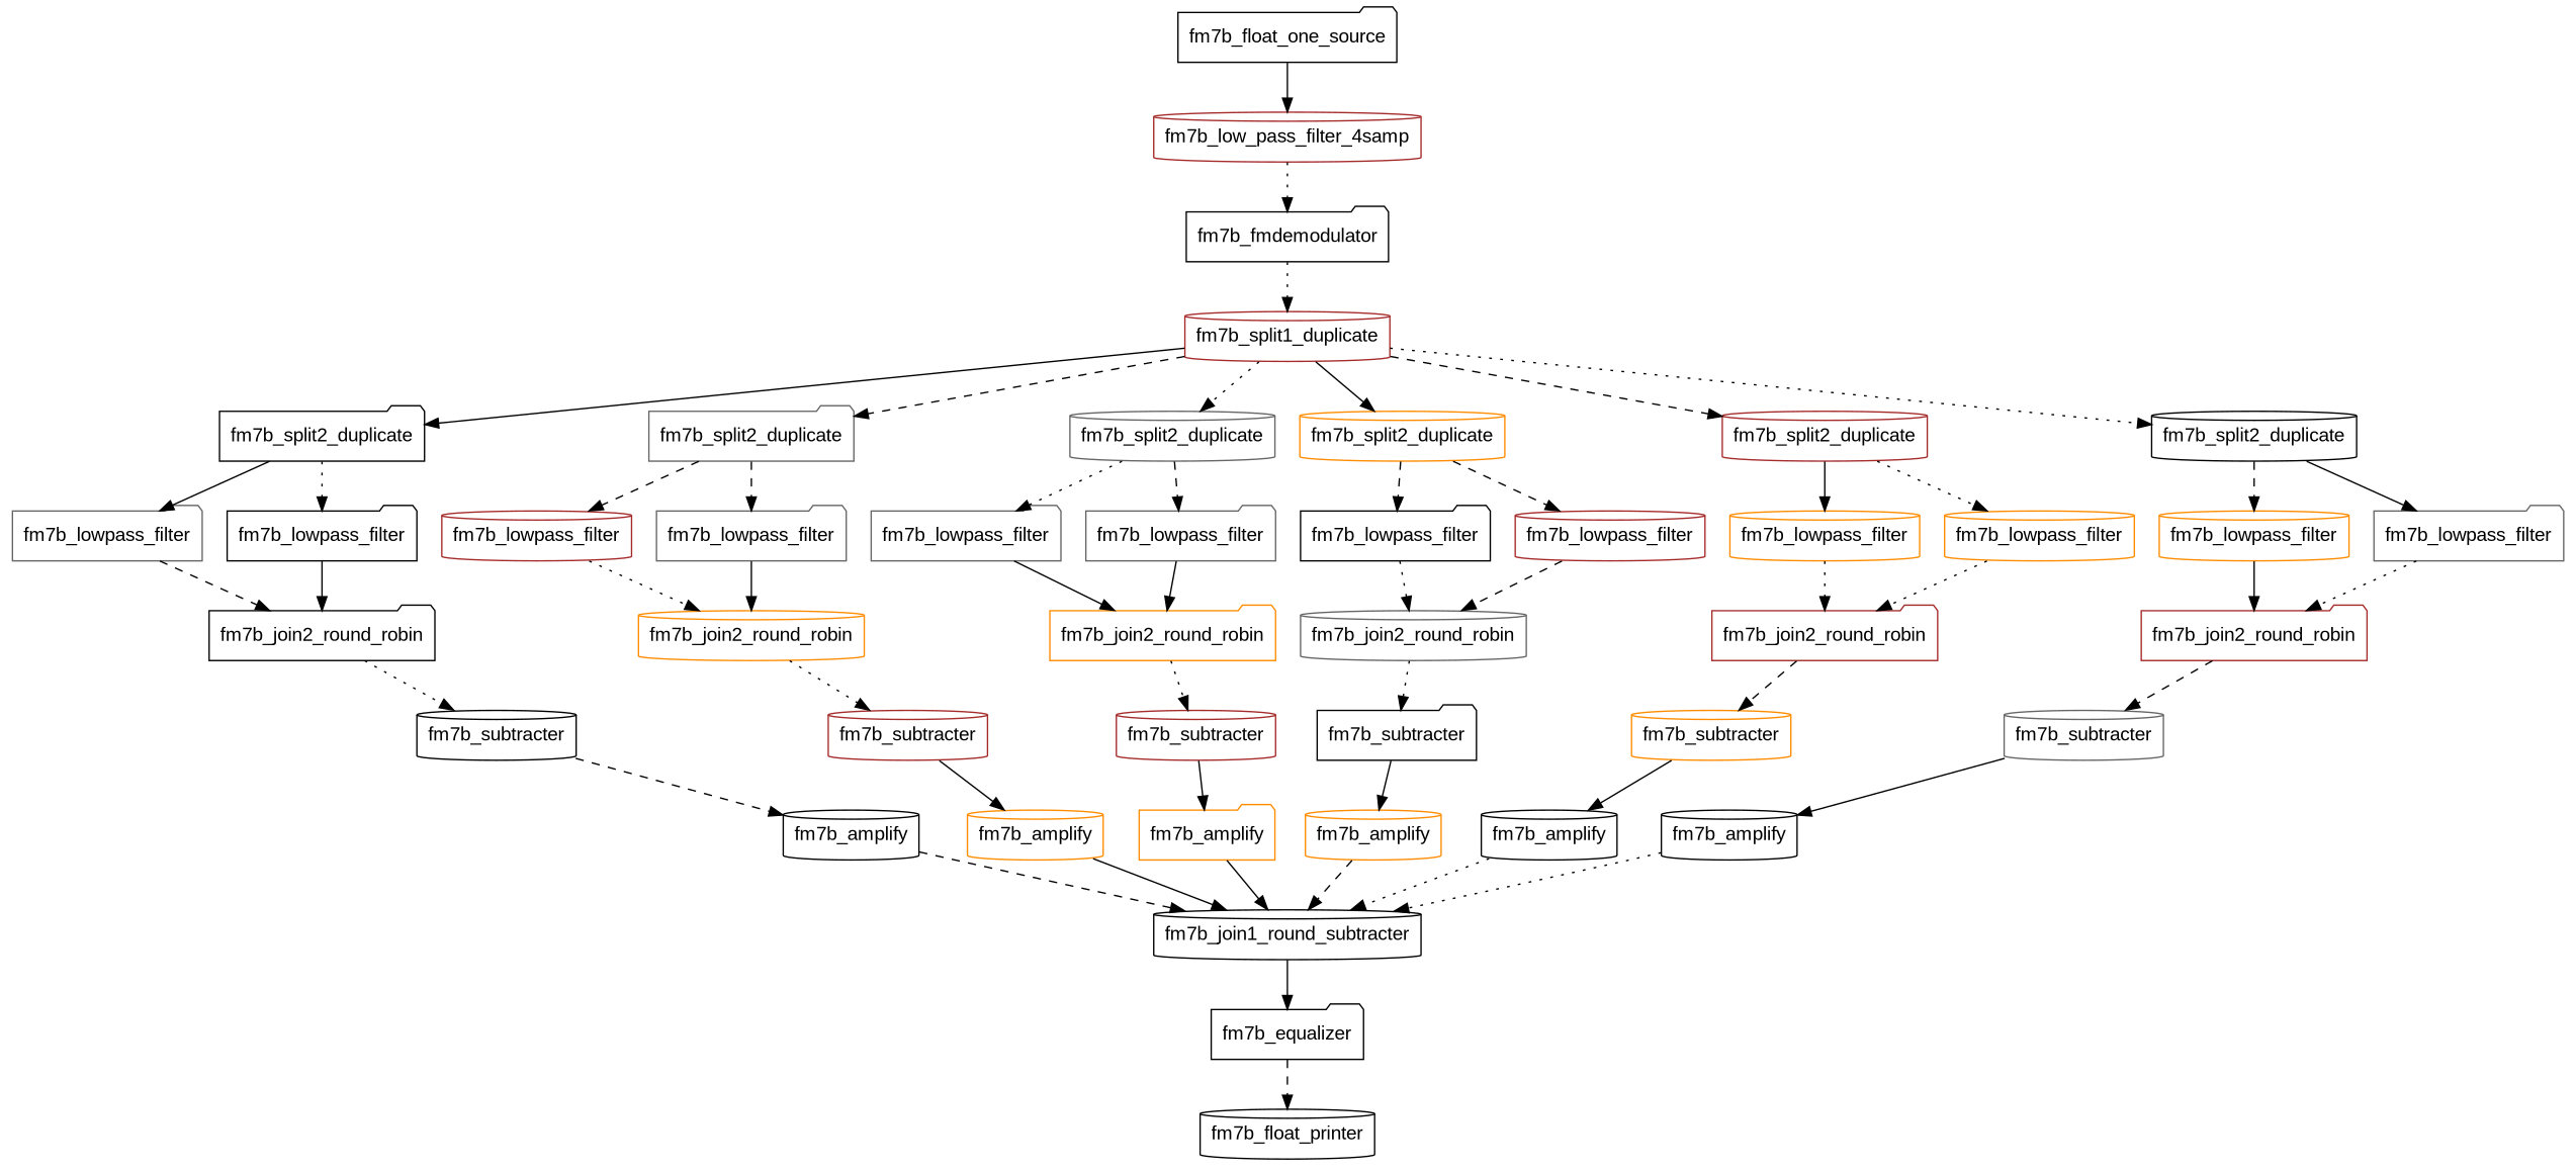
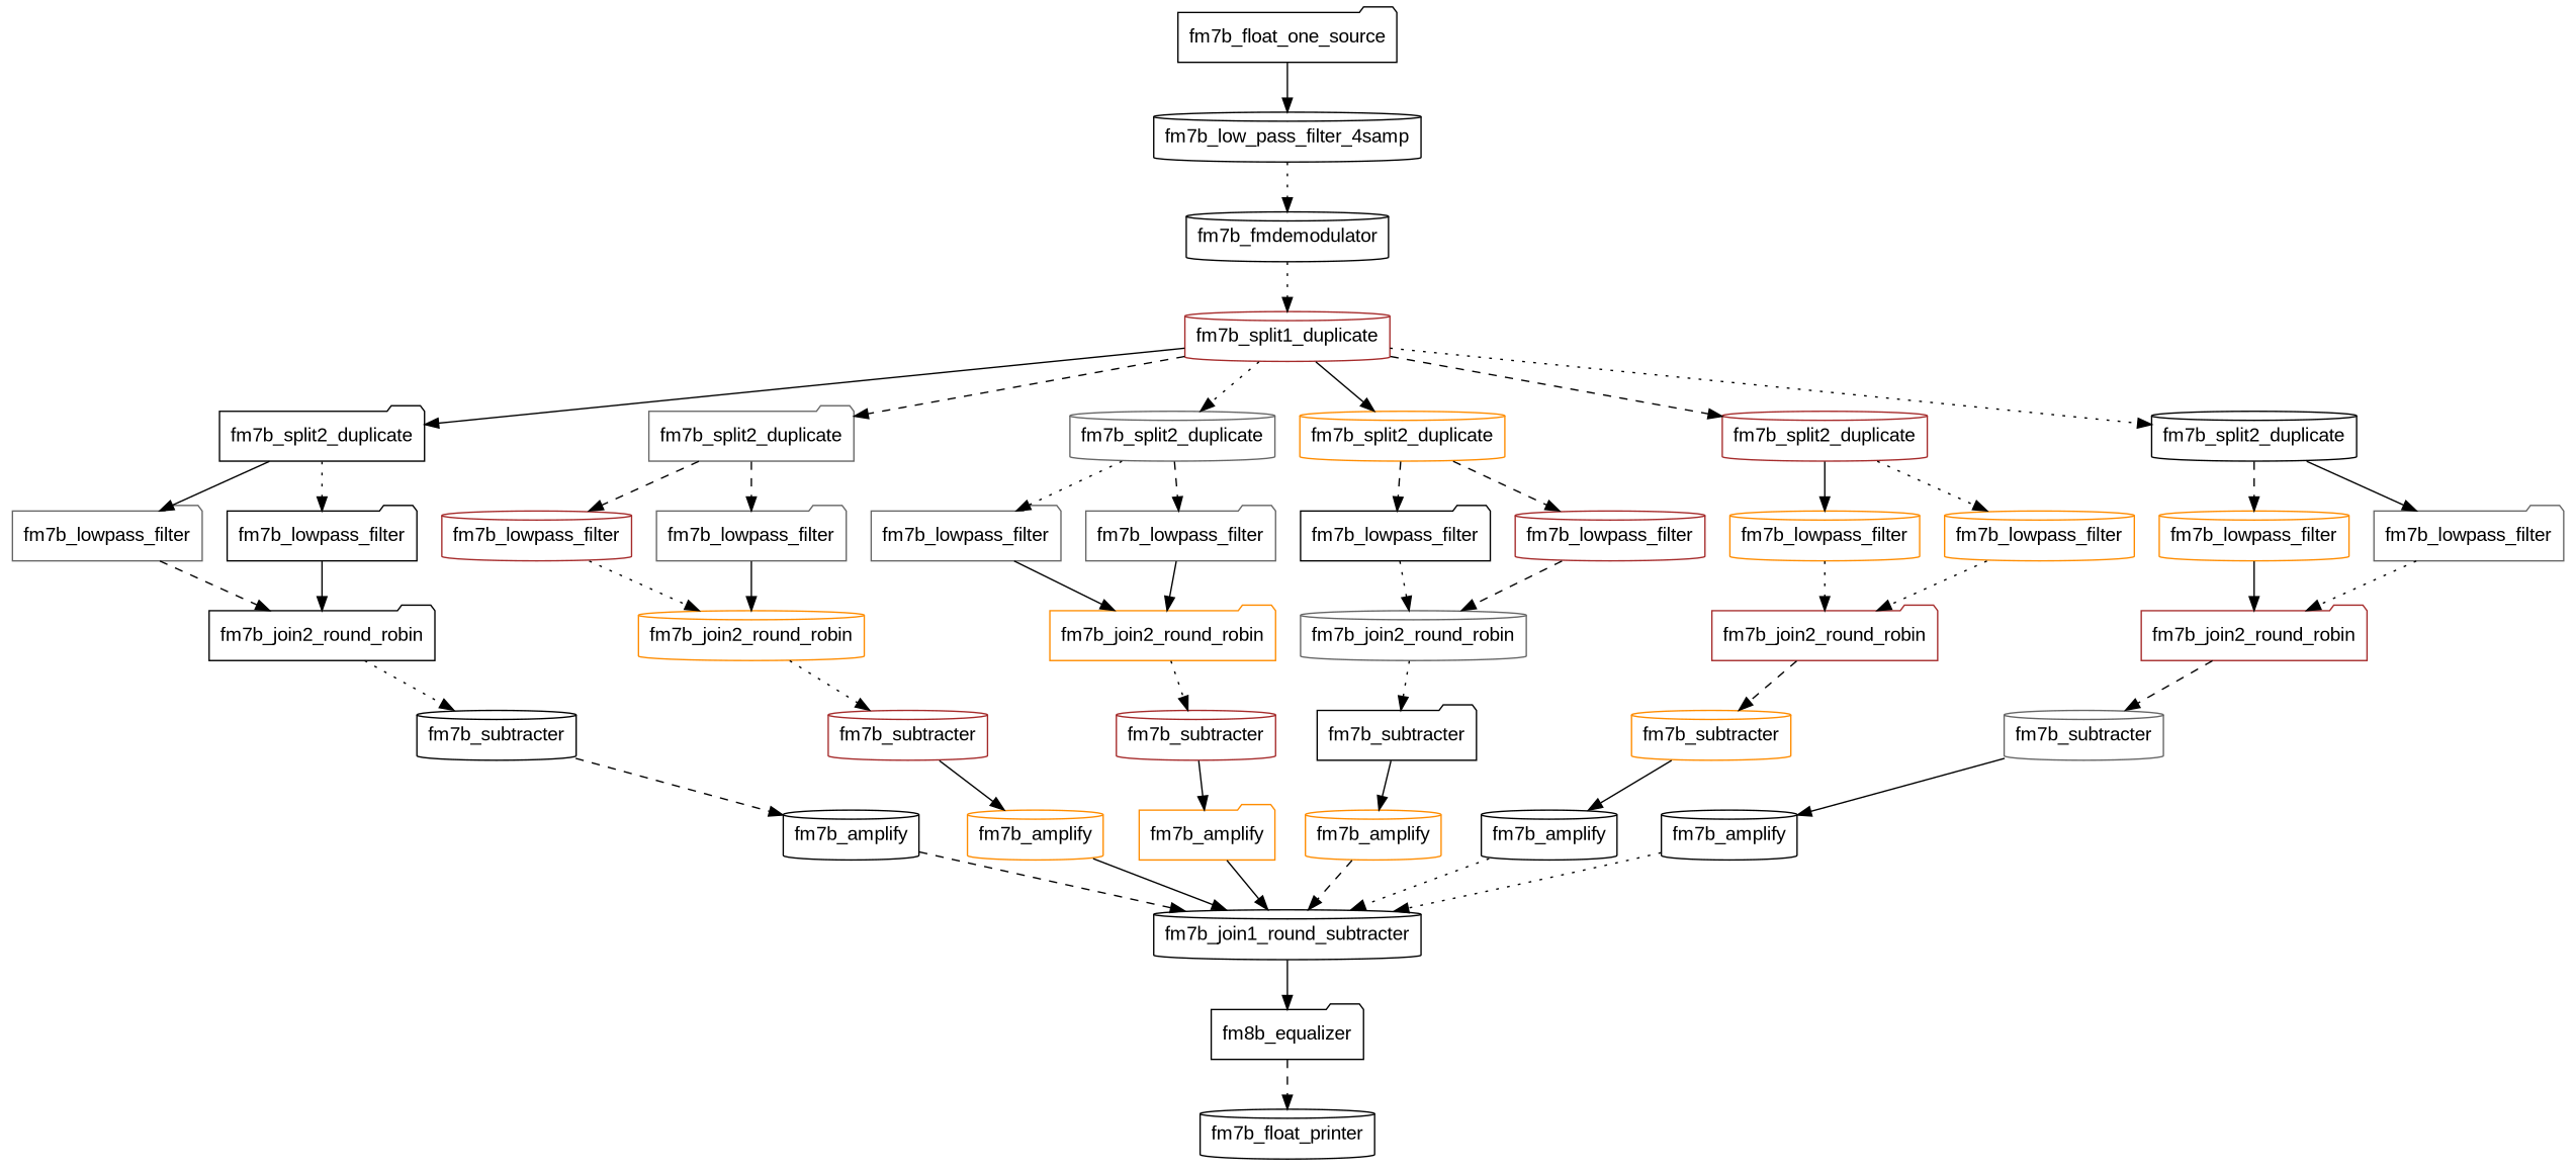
  digraph {
    fontname="Liberation Sans"
    node [color=black fontname="Liberation Sans" pop=1 push=1 shape=cylinder]
    edge [fontname="Liberation Sans" style=solid]
    n1 [label=fm7b_float_one_source pop=0 push=5 shape=folder]
-   n2 [color=brown label=fm7b_low_pass_filter_4samp peek=64 pop=5]
-   n3 [label=fm7b_fmdemodulator peek=2 shape=folder]
+   n2 [label=fm7b_low_pass_filter_4samp peek=64 pop=5]
+   n3 [label=fm7b_fmdemodulator peek=2]
    n4 [color=brown label=fm7b_split1_duplicate]
-   n5 [label=fm7b_equalizer pop=6 shape=folder]
+   n5 [label=fm8b_equalizer pop=6 shape=folder]
    n6 [label=fm7b_float_printer push=0]
    n7 [label=fm7b_split2_duplicate shape=folder]
    n8 [color=gray40 label=fm7b_split2_duplicate shape=folder]
    n9 [color=gray40 label=fm7b_split2_duplicate]
    n10 [color=darkorange label=fm7b_split2_duplicate]
    n11 [color=brown label=fm7b_split2_duplicate]
    n12 [label=fm7b_split2_duplicate]
    n13 [color=gray40 label=fm7b_lowpass_filter peek=64 shape=folder]
    n14 [label=fm7b_lowpass_filter peek=64 shape=folder]
    n15 [color=brown label=fm7b_lowpass_filter peek=64]
    n16 [color=gray40 label=fm7b_lowpass_filter peek=64 shape=folder]
    n17 [color=gray40 label=fm7b_lowpass_filter peek=64 shape=folder]
    n18 [color=gray40 label=fm7b_lowpass_filter peek=64 shape=folder]
    n19 [label=fm7b_lowpass_filter peek=64 shape=folder]
    n20 [color=brown label=fm7b_lowpass_filter peek=64]
    n21 [color=darkorange label=fm7b_lowpass_filter peek=64]
    n22 [color=darkorange label=fm7b_lowpass_filter peek=64]
    n23 [color=darkorange label=fm7b_lowpass_filter peek=64]
    n24 [color=gray40 label=fm7b_lowpass_filter peek=64 shape=folder]
    n25 [label=fm7b_join1_round_subtracter push=6]
    n26 [label=fm7b_subtracter pop=2]
    n27 [label=fm7b_amplify]
    n28 [label=fm7b_join2_round_robin push=2 shape=folder]
    n29 [color=brown label=fm7b_subtracter pop=2]
    n30 [color=darkorange label=fm7b_amplify]
    n31 [color=darkorange label=fm7b_join2_round_robin push=2]
    n32 [color=brown label=fm7b_subtracter pop=2]
    n33 [color=darkorange label=fm7b_amplify shape=folder]
    n34 [color=darkorange label=fm7b_join2_round_robin push=2 shape=folder]
    n35 [label=fm7b_subtracter pop=2 shape=folder]
    n36 [color=darkorange label=fm7b_amplify]
    n37 [color=gray40 label=fm7b_join2_round_robin push=2]
    n38 [color=darkorange label=fm7b_subtracter pop=2]
    n39 [label=fm7b_amplify]
    n40 [color=brown label=fm7b_join2_round_robin push=2 shape=folder]
    n41 [color=gray40 label=fm7b_subtracter pop=2]
    n42 [label=fm7b_amplify]
    n43 [color=brown label=fm7b_join2_round_robin push=2 shape=folder]
    n1 -> n2
    n2 -> n3 [style=dotted]
    n3 -> n4 [style=dotted]
    n4 -> n7
    n4 -> n8 [style=dashed]
    n4 -> n9 [style=dotted]
    n4 -> n10
    n4 -> n11 [style=dashed]
    n4 -> n12 [style=dotted]
    n5 -> n6 [style=dashed]
    n7 -> n13
    n7 -> n14 [style=dotted]
    n8 -> n15 [style=dashed]
    n8 -> n16 [style=dashed]
    n9 -> n17 [style=dotted]
    n9 -> n18 [style=dashed]
    n10 -> n19 [style=dashed]
    n10 -> n20 [style=dashed]
    n11 -> n21
    n11 -> n22 [style=dotted]
    n12 -> n23 [style=dashed]
    n12 -> n24
    n13 -> n28 [style=dashed]
    n14 -> n28
    n15 -> n31 [style=dotted]
    n16 -> n31
    n17 -> n34
    n18 -> n34
    n19 -> n37 [style=dotted]
    n20 -> n37 [style=dashed]
    n21 -> n40 [style=dotted]
    n22 -> n40 [style=dotted]
    n23 -> n43
    n24 -> n43 [style=dotted]
    n25 -> n5
    n26 -> n27 [style=dashed]
    n27 -> n25 [style=dashed]
    n28 -> n26 [style=dotted]
    n29 -> n30
    n30 -> n25
    n31 -> n29 [style=dotted]
    n32 -> n33
    n33 -> n25
    n34 -> n32 [style=dotted]
    n35 -> n36
    n36 -> n25 [style=dashed]
    n37 -> n35 [style=dotted]
    n38 -> n39
    n39 -> n25 [style=dotted]
    n40 -> n38 [style=dashed]
    n41 -> n42
    n42 -> n25 [style=dotted]
    n43 -> n41 [style=dashed]
  }
